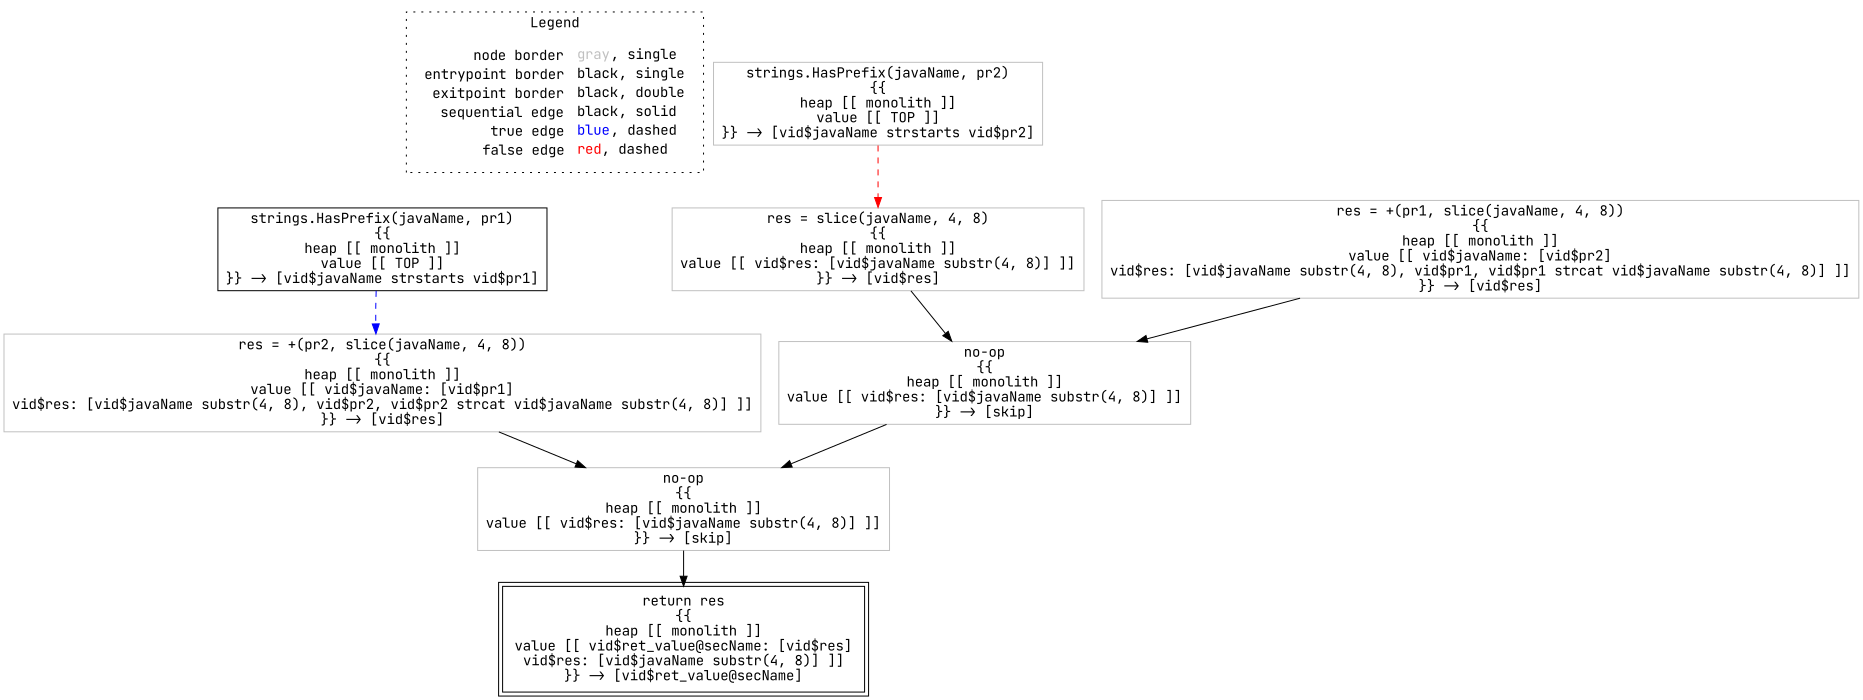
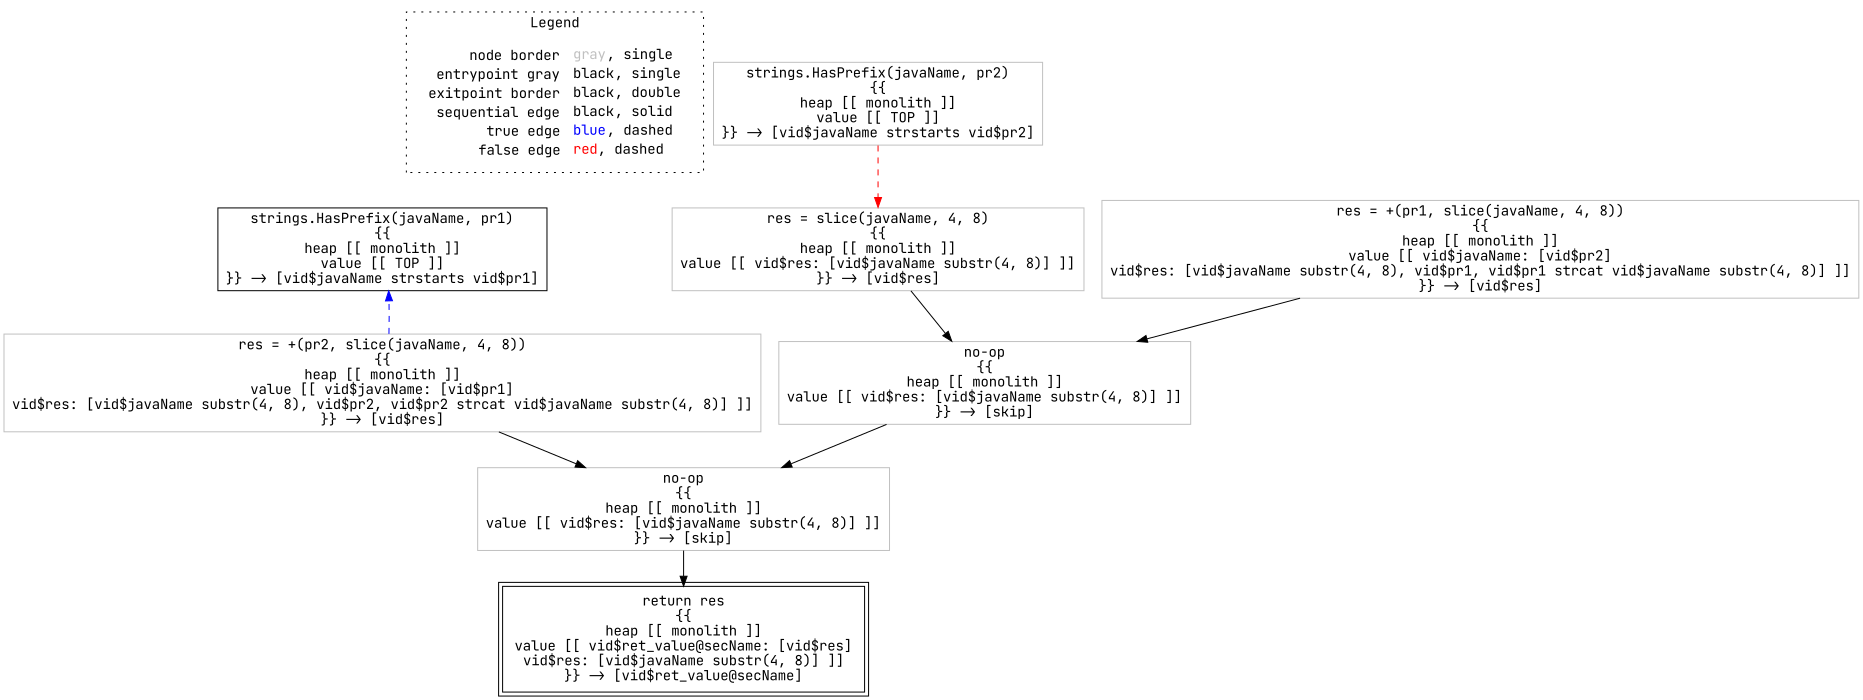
  digraph {
    fontname="JetBrains Mono"
    node [fontname="JetBrains Mono" shape=rect color=gray]
    edge [color=black fontname="JetBrains Mono"]
-   n1 [label=<<table border="0" cellpadding="2" cellspacing="0" cellborder="0"><tr><td align="right">node border&nbsp;</td><td align="left"><font color="gray">gray</font>, single</td></tr><tr><td align="right">entrypoint border&nbsp;</td><td align="left"><font color="black">black</font>, single</td></tr><tr><td align="right">exitpoint border&nbsp;</td><td align="left"><font color="black">black</font>, double</td></tr><tr><td align="right">sequential edge&nbsp;</td><td align="left"><font color="black">black</font>, solid</td></tr><tr><td align="right">true edge&nbsp;</td><td align="left"><font color="blue">blue</font>, dashed</td></tr><tr><td align="right">false edge&nbsp;</td><td align="left"><font color="red">red</font>, dashed</td></tr></table>> shape=plaintext color=""]
+   n1 [label=<<table border="0" cellpadding="2" cellspacing="0" cellborder="0"><tr><td align="right">node border&nbsp;</td><td align="left"><font color="gray">gray</font>, single</td></tr><tr><td align="right">entrypoint gray&nbsp;</td><td align="left"><font color="black">black</font>, single</td></tr><tr><td align="right">exitpoint border&nbsp;</td><td align="left"><font color="black">black</font>, double</td></tr><tr><td align="right">sequential edge&nbsp;</td><td align="left"><font color="black">black</font>, solid</td></tr><tr><td align="right">true edge&nbsp;</td><td align="left"><font color="blue">blue</font>, dashed</td></tr><tr><td align="right">false edge&nbsp;</td><td align="left"><font color="red">red</font>, dashed</td></tr></table>> shape=plaintext color=""]
    n2 [color=black label=<strings.HasPrefix(javaName, pr1)<BR/>{{<BR/>heap [[ monolith ]]<BR/>value [[ TOP ]]<BR/>}} -&gt; [vid$javaName strstarts vid$pr1]>]
    n3 [label=<res = +(pr2, slice(javaName, 4, 8))<BR/>{{<BR/>heap [[ monolith ]]<BR/>value [[ vid$javaName: [vid$pr1]<BR/>vid$res: [vid$javaName substr(4, 8), vid$pr2, vid$pr2 strcat vid$javaName substr(4, 8)] ]]<BR/>}} -&gt; [vid$res]>]
    n4 [label=<no-op<BR/>{{<BR/>heap [[ monolith ]]<BR/>value [[ vid$res: [vid$javaName substr(4, 8)] ]]<BR/>}} -&gt; [skip]>]
    n5 [label=<strings.HasPrefix(javaName, pr2)<BR/>{{<BR/>heap [[ monolith ]]<BR/>value [[ TOP ]]<BR/>}} -&gt; [vid$javaName strstarts vid$pr2]>]
    n6 [label=<res = slice(javaName, 4, 8)<BR/>{{<BR/>heap [[ monolith ]]<BR/>value [[ vid$res: [vid$javaName substr(4, 8)] ]]<BR/>}} -&gt; [vid$res]>]
    n7 [color=black label=<return res<BR/>{{<BR/>heap [[ monolith ]]<BR/>value [[ vid$ret_value@secName: [vid$res]<BR/>vid$res: [vid$javaName substr(4, 8)] ]]<BR/>}} -&gt; [vid$ret_value@secName]> peripheries=2]
    n8 [label=<res = +(pr1, slice(javaName, 4, 8))<BR/>{{<BR/>heap [[ monolith ]]<BR/>value [[ vid$javaName: [vid$pr2]<BR/>vid$res: [vid$javaName substr(4, 8), vid$pr1, vid$pr1 strcat vid$javaName substr(4, 8)] ]]<BR/>}} -&gt; [vid$res]>]
    n9 [label=<no-op<BR/>{{<BR/>heap [[ monolith ]]<BR/>value [[ vid$res: [vid$javaName substr(4, 8)] ]]<BR/>}} -&gt; [skip]>]
    subgraph cluster_1 {
      label=Legend
      style=dotted
      n1
    }
-   n2 -> n3 [color=blue style=dashed]
+   n3 -> n2 [color=blue style=dashed]
    n3 -> n4
    n4 -> n7
    n5 -> n6 [color=red style=dashed]
    n6 -> n9
    n8 -> n9
    n9 -> n4
  }
